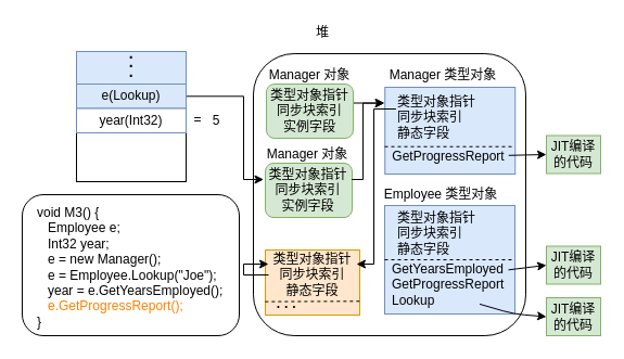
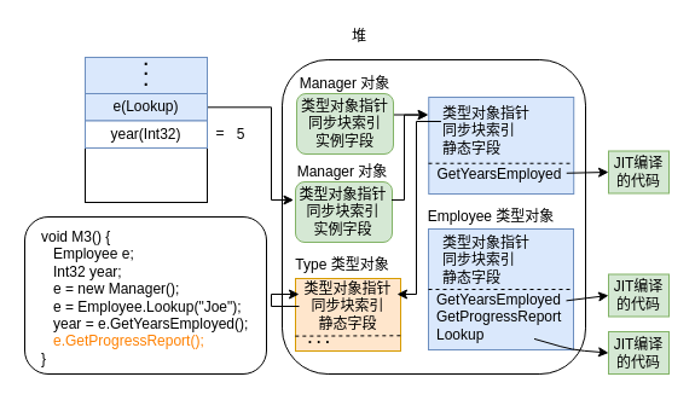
  <mxCell id="0" />
  <mxCell id="1" parent="0" />
  <mxCell id="2" value="" style="rounded=0;whiteSpace=wrap;html=1;" parent="1" vertex="1"><mxGeometry x="70" y="47" width="101" height="120" as="geometry" /></mxCell>
  <mxCell id="3" value="" style="rounded=1;whiteSpace=wrap;html=1;" parent="1" vertex="1"><mxGeometry x="20" y="179" width="200" height="130" as="geometry" /></mxCell>
  <mxCell id="4" value="void M3() {&lt;br&gt;&amp;nbsp; &lt;font color=&quot;#ff0000&quot;&gt;&amp;nbsp;&lt;/font&gt;Employee e;&lt;br&gt;&amp;nbsp; &amp;nbsp;Int32 year;&lt;br&gt;&amp;nbsp; &amp;nbsp;e = new Manager();&lt;br&gt;&amp;nbsp; &amp;nbsp;e = Employee.Lookup(&quot;Joe&quot;);&lt;br&gt;&amp;nbsp; &amp;nbsp;year = e.GetYearsEmployed();&lt;br&gt;&amp;nbsp; &lt;font color=&quot;#ff3333&quot;&gt;&amp;nbsp;&lt;/font&gt;&lt;font color=&quot;#ff8000&quot;&gt;e.GetProgressReport();&lt;/font&gt;&lt;br&gt;}" style="text;html=1;strokeColor=none;fillColor=none;align=left;verticalAlign=top;whiteSpace=wrap;rounded=0;" parent="1" vertex="1"><mxGeometry x="32" y="182" width="180" height="120" as="geometry" /></mxCell>
  <mxCell id="5" value="" style="rounded=1;whiteSpace=wrap;html=1;" parent="1" vertex="1"><mxGeometry x="233" y="49" width="251" height="260" as="geometry" /></mxCell>
  <mxCell id="6" value="" style="rounded=0;whiteSpace=wrap;html=1;fillColor=#dae8fc;strokeColor=#6c8ebf;" parent="1" vertex="1"><mxGeometry x="70" y="47" width="101" height="30" as="geometry" /></mxCell>
  <mxCell id="7" value="" style="group" parent="1" vertex="1" connectable="0"><mxGeometry x="101" y="43" width="40" height="37" as="geometry" /></mxCell>
  <mxCell id="8" value="&lt;b&gt;&lt;font style=&quot;font-size: 14px&quot;&gt;·&lt;/font&gt;&lt;/b&gt;" style="text;html=1;strokeColor=none;fillColor=none;align=center;verticalAlign=middle;whiteSpace=wrap;rounded=0;" parent="7" vertex="1"><mxGeometry width="40" height="20" as="geometry" /></mxCell>
  <mxCell id="9" value="&lt;b&gt;&lt;font style=&quot;font-size: 14px&quot;&gt;·&lt;/font&gt;&lt;/b&gt;" style="text;html=1;strokeColor=none;fillColor=none;align=center;verticalAlign=middle;whiteSpace=wrap;rounded=0;" parent="7" vertex="1"><mxGeometry y="8" width="40" height="20" as="geometry" /></mxCell>
  <mxCell id="10" value="&lt;b&gt;&lt;font style=&quot;font-size: 14px&quot;&gt;·&lt;/font&gt;&lt;/b&gt;" style="text;html=1;strokeColor=none;fillColor=none;align=center;verticalAlign=middle;whiteSpace=wrap;rounded=0;" parent="7" vertex="1"><mxGeometry y="17" width="40" height="20" as="geometry" /></mxCell>
  <mxCell id="11" value="堆" style="text;html=1;strokeColor=none;fillColor=none;align=center;verticalAlign=middle;whiteSpace=wrap;rounded=0;" parent="1" vertex="1"><mxGeometry x="277" y="20" width="40" height="20" as="geometry" /></mxCell>
  <mxCell id="12" value="" style="group" parent="1" vertex="1" connectable="0"><mxGeometry x="354.24" y="80" width="120" height="80" as="geometry" /></mxCell>
  <mxCell id="13" value="" style="rounded=0;whiteSpace=wrap;html=1;fillColor=#dae8fc;strokeColor=#6c8ebf;" parent="12" vertex="1"><mxGeometry width="120" height="80" as="geometry" /></mxCell>
  <mxCell id="14" value="类型对象指针&lt;br&gt;同步块索引&lt;br&gt;静态字段" style="text;html=1;strokeColor=none;fillColor=none;align=left;verticalAlign=top;whiteSpace=wrap;rounded=0;" parent="12" vertex="1"><mxGeometry x="10" width="90" height="50" as="geometry" /></mxCell>
- <mxCell id="15" value="GetProgressReport" style="text;html=1;strokeColor=none;fillColor=none;align=center;verticalAlign=middle;whiteSpace=wrap;rounded=0;" parent="12" vertex="1"><mxGeometry x="4" y="54" width="110" height="20" as="geometry" /></mxCell>
+ <mxCell id="15" value="GetYearsEmployed" style="text;html=1;strokeColor=none;fillColor=none;align=center;verticalAlign=middle;whiteSpace=wrap;rounded=0;" parent="12" vertex="1"><mxGeometry x="4" y="54" width="110" height="20" as="geometry" /></mxCell>
  <mxCell id="16" value="" style="endArrow=none;dashed=1;html=1;entryX=0.998;entryY=0.684;entryDx=0;entryDy=0;exitX=-0.002;exitY=0.684;exitDx=0;exitDy=0;entryPerimeter=0;exitPerimeter=0;" parent="12" source="13" target="13" edge="1"><mxGeometry width="50" height="50" relative="1" as="geometry"><mxPoint x="-130" y="80" as="sourcePoint" /><mxPoint x="-80" y="30" as="targetPoint" /></mxGeometry></mxCell>
  <mxCell id="17" value="" style="group" parent="1" vertex="1" connectable="0"><mxGeometry x="354" y="189" width="120" height="100" as="geometry" /></mxCell>
  <mxCell id="18" value="" style="rounded=0;whiteSpace=wrap;html=1;fillColor=#dae8fc;strokeColor=#6c8ebf;" parent="17" vertex="1"><mxGeometry width="120" height="100" as="geometry" /></mxCell>
  <mxCell id="19" value="类型对象指针&lt;br&gt;同步块索引&lt;br&gt;静态字段" style="text;html=1;strokeColor=none;fillColor=none;align=left;verticalAlign=top;whiteSpace=wrap;rounded=0;" parent="17" vertex="1"><mxGeometry x="10" y="-2" width="90" height="45.455" as="geometry" /></mxCell>
  <mxCell id="20" value="" style="endArrow=none;dashed=1;html=1;entryX=1;entryY=0.5;entryDx=0;entryDy=0;exitX=0;exitY=0.5;exitDx=0;exitDy=0;" parent="17" source="18" target="18" edge="1"><mxGeometry width="50" height="50" relative="1" as="geometry"><mxPoint x="-130" y="72.727" as="sourcePoint" /><mxPoint x="-80" y="27.273" as="targetPoint" /></mxGeometry></mxCell>
  <mxCell id="21" value="GetYearsEmployed&lt;br&gt;GetProgressReport&lt;br&gt;Lookup" style="text;html=1;strokeColor=none;fillColor=none;align=left;verticalAlign=middle;whiteSpace=wrap;rounded=0;" parent="17" vertex="1"><mxGeometry x="5" y="54.545" width="110" height="36.364" as="geometry" /></mxCell>
- <mxCell id="22" value="Manager 类型对象" style="text;html=1;strokeColor=none;fillColor=none;align=center;verticalAlign=middle;whiteSpace=wrap;rounded=0;" parent="1" vertex="1"><mxGeometry x="353" y="59" width="110" height="20" as="geometry" /></mxCell>
  <mxCell id="23" value="Employee 类型对象" style="text;html=1;strokeColor=none;fillColor=none;align=center;verticalAlign=middle;whiteSpace=wrap;rounded=0;" parent="1" vertex="1"><mxGeometry x="351" y="169" width="110" height="20" as="geometry" /></mxCell>
  <mxCell id="24" style="edgeStyle=orthogonalEdgeStyle;rounded=0;orthogonalLoop=1;jettySize=auto;html=1;entryX=0;entryY=0.25;entryDx=0;entryDy=0;" parent="1" source="25" target="38" edge="1"><mxGeometry relative="1" as="geometry"><mxPoint x="214" y="59" as="targetPoint" /><Array as="points"><mxPoint x="224" y="88" /><mxPoint x="224" y="165" /></Array></mxGeometry></mxCell>
  <mxCell id="25" value="e(Lookup)" style="rounded=0;whiteSpace=wrap;html=1;fillColor=#dae8fc;strokeColor=#6c8ebf;" parent="1" vertex="1"><mxGeometry x="70" y="77" width="101" height="22.5" as="geometry" /></mxCell>
  <mxCell id="26" value="year(Int32)" style="rounded=0;whiteSpace=wrap;html=1;fillColor=#ffffff;strokeColor=#6c8ebf;" parent="1" vertex="1"><mxGeometry x="70" y="99.5" width="101" height="22.5" as="geometry" /></mxCell>
  <mxCell id="27" value="=" style="text;html=1;strokeColor=none;fillColor=none;align=center;verticalAlign=middle;whiteSpace=wrap;rounded=0;" parent="1" vertex="1"><mxGeometry x="172" y="100" width="20" height="20" as="geometry" /></mxCell>
  <mxCell id="28" value="5" style="text;html=1;strokeColor=none;fillColor=none;align=center;verticalAlign=middle;whiteSpace=wrap;rounded=0;" parent="1" vertex="1"><mxGeometry x="188.5" y="100.75" width="20" height="20" as="geometry" /></mxCell>
  <mxCell id="29" style="edgeStyle=orthogonalEdgeStyle;rounded=0;orthogonalLoop=1;jettySize=auto;html=1;exitX=1;exitY=0.25;exitDx=0;exitDy=0;entryX=-0.002;entryY=0.182;entryDx=0;entryDy=0;entryPerimeter=0;" parent="1" source="35" target="13" edge="1"><mxGeometry relative="1" as="geometry" /></mxCell>
  <mxCell id="30" value="Manager 对象" style="text;html=1;strokeColor=none;fillColor=none;align=center;verticalAlign=middle;whiteSpace=wrap;rounded=0;" parent="1" vertex="1"><mxGeometry x="243" y="59" width="84" height="20" as="geometry" /></mxCell>
  <mxCell id="31" value="Manager 对象" style="text;html=1;strokeColor=none;fillColor=none;align=center;verticalAlign=middle;whiteSpace=wrap;rounded=0;" parent="1" vertex="1"><mxGeometry x="241" y="132" width="84" height="20" as="geometry" /></mxCell>
  <mxCell id="32" value="JIT编译&lt;br&gt;的代码" style="rounded=0;whiteSpace=wrap;html=1;fillColor=#d5e8d4;strokeColor=#82b366;" parent="1" vertex="1"><mxGeometry x="503" y="274" width="50" height="35" as="geometry" /></mxCell>
  <mxCell id="33" value="" style="group" parent="1" vertex="1" connectable="0"><mxGeometry x="245" y="77" width="80" height="50" as="geometry" /></mxCell>
  <mxCell id="34" value="" style="rounded=1;whiteSpace=wrap;html=1;fillColor=#d5e8d4;strokeColor=#82b366;" parent="33" vertex="1"><mxGeometry width="80" height="50" as="geometry" /></mxCell>
  <mxCell id="35" value="类型对象指针&lt;br&gt;同步块索引&lt;br&gt;实例字段" style="text;html=1;strokeColor=none;fillColor=none;align=center;verticalAlign=middle;whiteSpace=wrap;rounded=0;" parent="33" vertex="1"><mxGeometry y="10" width="80" height="30" as="geometry" /></mxCell>
  <mxCell id="36" value="" style="rounded=1;whiteSpace=wrap;html=1;fillColor=#d5e8d4;strokeColor=#82b366;" parent="1" vertex="1"><mxGeometry x="244" y="150" width="80" height="50" as="geometry" /></mxCell>
  <mxCell id="37" style="edgeStyle=orthogonalEdgeStyle;rounded=0;orthogonalLoop=1;jettySize=auto;html=1;exitX=1;exitY=0.25;exitDx=0;exitDy=0;entryX=-0.006;entryY=0.183;entryDx=0;entryDy=0;entryPerimeter=0;" parent="1" source="38" target="13" edge="1"><mxGeometry relative="1" as="geometry"><Array as="points"><mxPoint x="334" y="165" /><mxPoint x="334" y="95" /></Array></mxGeometry></mxCell>
  <mxCell id="38" value="类型对象指针&lt;br&gt;同步块索引&lt;br&gt;实例字段" style="text;html=1;strokeColor=none;fillColor=none;align=center;verticalAlign=middle;whiteSpace=wrap;rounded=0;" parent="1" vertex="1"><mxGeometry x="242.5" y="155" width="81" height="40" as="geometry" /></mxCell>
  <mxCell id="39" value="" style="endArrow=classic;html=1;entryX=0;entryY=0.5;entryDx=0;entryDy=0;exitX=0.75;exitY=1;exitDx=0;exitDy=0;" parent="1" source="21" target="32" edge="1"><mxGeometry width="50" height="50" relative="1" as="geometry"><mxPoint x="473" y="389" as="sourcePoint" /><mxPoint x="523" y="339" as="targetPoint" /><Array as="points"><mxPoint x="473" y="289" /></Array></mxGeometry></mxCell>
  <mxCell id="40" value="JIT编译&lt;br&gt;的代码" style="rounded=0;whiteSpace=wrap;html=1;fillColor=#d5e8d4;strokeColor=#82b366;" parent="1" vertex="1"><mxGeometry x="503" y="226.5" width="50" height="35" as="geometry" /></mxCell>
  <mxCell id="41" value="" style="endArrow=classic;html=1;entryX=0;entryY=0.5;entryDx=0;entryDy=0;exitX=0.991;exitY=0.132;exitDx=0;exitDy=0;exitPerimeter=0;" parent="1" source="21" target="40" edge="1"><mxGeometry width="50" height="50" relative="1" as="geometry"><mxPoint x="263" y="319" as="sourcePoint" /><mxPoint x="313" y="269" as="targetPoint" /></mxGeometry></mxCell>
  <mxCell id="42" value="JIT编译&lt;br&gt;的代码" style="rounded=0;whiteSpace=wrap;html=1;fillColor=#d5e8d4;strokeColor=#82b366;" parent="1" vertex="1"><mxGeometry x="503" y="124.5" width="50" height="35" as="geometry" /></mxCell>
  <mxCell id="43" value="" style="endArrow=classic;html=1;entryX=0;entryY=0.5;entryDx=0;entryDy=0;" parent="1" source="15" target="42" edge="1"><mxGeometry width="50" height="50" relative="1" as="geometry"><mxPoint x="443" y="180" as="sourcePoint" /><mxPoint x="493" y="130" as="targetPoint" /></mxGeometry></mxCell>
  <mxCell id="44" value="" style="rounded=0;whiteSpace=wrap;html=1;fillColor=#ffe6cc;strokeColor=#d79b00;" parent="1" vertex="1"><mxGeometry x="244" y="230" width="87" height="60" as="geometry" /></mxCell>
  <mxCell id="45" value="类型对象指针&lt;br&gt;同步块索引&lt;br&gt;静态字段" style="text;html=1;strokeColor=none;fillColor=none;align=center;verticalAlign=middle;whiteSpace=wrap;rounded=0;" parent="1" vertex="1"><mxGeometry x="247" y="233" width="81" height="40" as="geometry" /></mxCell>
  <mxCell id="46" value="&lt;b&gt;· · ·&lt;/b&gt;" style="text;html=1;strokeColor=none;fillColor=none;align=center;verticalAlign=middle;whiteSpace=wrap;rounded=0;" parent="1" vertex="1"><mxGeometry x="244" y="278" width="40" height="10" as="geometry" /></mxCell>
  <mxCell id="47" value="" style="endArrow=none;dashed=1;html=1;exitX=-0.002;exitY=0.794;exitDx=0;exitDy=0;exitPerimeter=0;entryX=1.002;entryY=0.788;entryDx=0;entryDy=0;entryPerimeter=0;" parent="1" source="44" target="44" edge="1"><mxGeometry width="50" height="50" relative="1" as="geometry"><mxPoint x="343" y="200" as="sourcePoint" /><mxPoint x="331" y="276" as="targetPoint" /></mxGeometry></mxCell>
+ <mxCell id="48" value="Type 类型对象" style="text;html=1;strokeColor=none;fillColor=none;align=center;verticalAlign=middle;whiteSpace=wrap;rounded=0;" parent="1" vertex="1"><mxGeometry x="241" y="208.5" width="84" height="20" as="geometry" /></mxCell>
  <mxCell id="49" style="edgeStyle=orthogonalEdgeStyle;rounded=0;orthogonalLoop=1;jettySize=auto;html=1;entryX=1;entryY=0.25;entryDx=0;entryDy=0;exitX=0.002;exitY=0.4;exitDx=0;exitDy=0;exitPerimeter=0;" parent="1" source="14" target="45" edge="1"><mxGeometry relative="1" as="geometry"><Array as="points"><mxPoint x="344" y="100" /><mxPoint x="344" y="243" /></Array></mxGeometry></mxCell>
  <mxCell id="50" style="edgeStyle=orthogonalEdgeStyle;rounded=0;orthogonalLoop=1;jettySize=auto;html=1;exitX=0;exitY=0.5;exitDx=0;exitDy=0;entryX=0;entryY=0.25;entryDx=0;entryDy=0;" parent="1" source="45" target="45" edge="1"><mxGeometry relative="1" as="geometry"><Array as="points"><mxPoint x="224" y="253" /><mxPoint x="224" y="243" /></Array></mxGeometry></mxCell>
